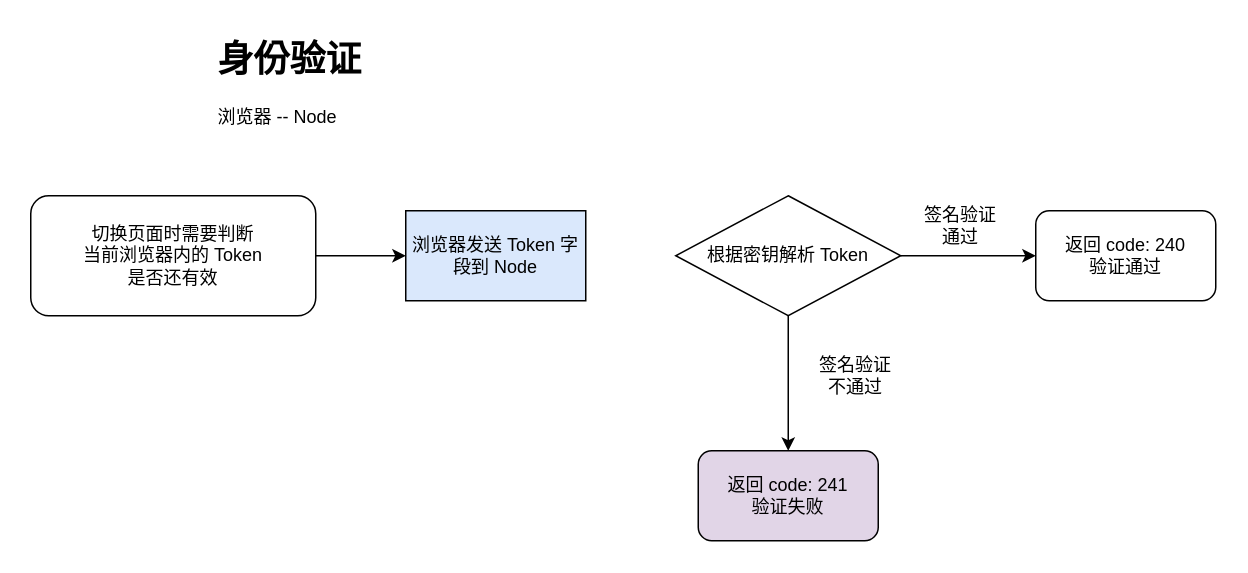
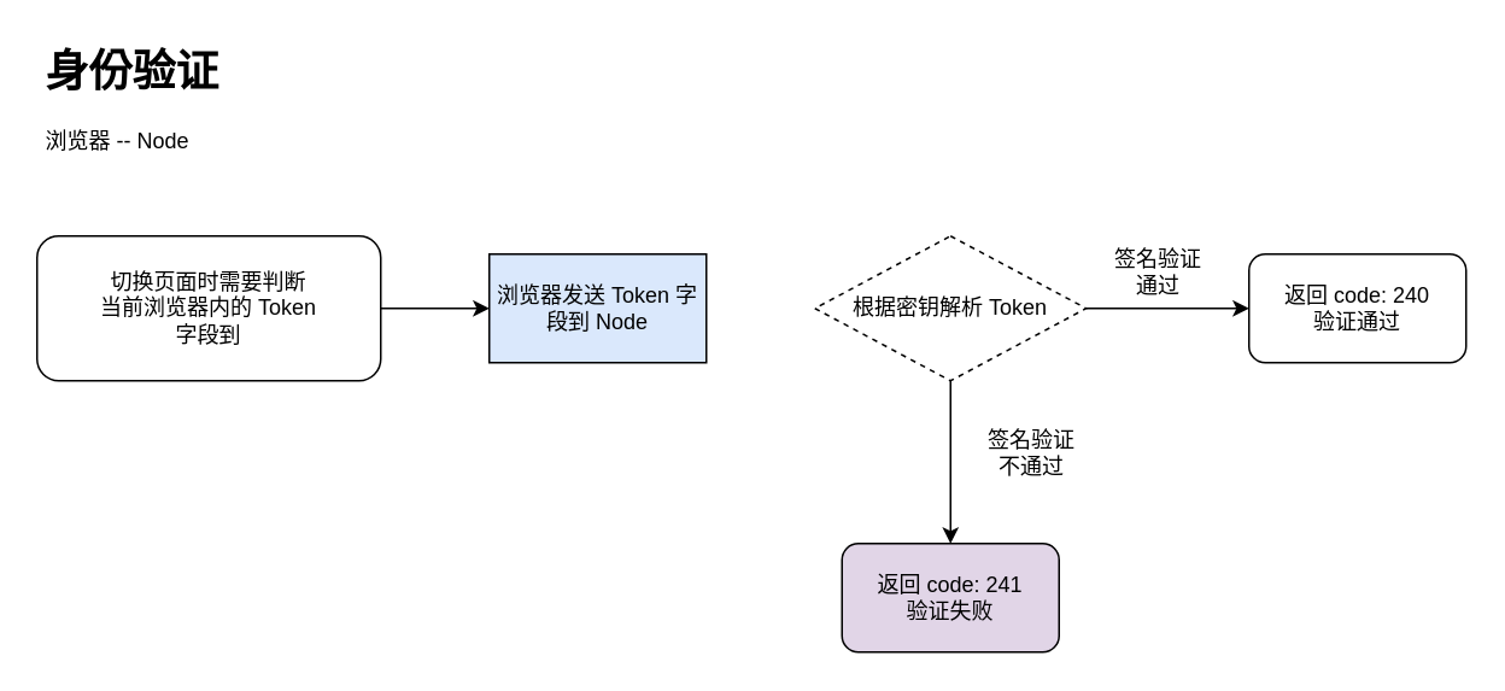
  <mxCell id="0" />
  <mxCell id="1" parent="0" />
- <mxCell id="2" value="&lt;h1&gt;身份验证&lt;/h1&gt;&lt;p&gt;浏览器 -- Node&lt;/p&gt;" style="text;html=1;strokeColor=none;fillColor=none;spacing=5;spacingTop=-20;whiteSpace=wrap;overflow=hidden;rounded=0;" vertex="1" parent="1"><mxGeometry x="140" y="20" width="190" height="80" as="geometry" /></mxCell>
+ <mxCell id="2" value="&lt;h1&gt;身份验证&lt;/h1&gt;&lt;p&gt;浏览器 -- Node&lt;/p&gt;" style="text;html=1;strokeColor=none;fillColor=none;spacing=5;spacingTop=-20;whiteSpace=wrap;overflow=hidden;rounded=0;" vertex="1" parent="1"><mxGeometry x="20" y="20" width="190" height="80" as="geometry" /></mxCell>
  <mxCell id="3" style="edgeStyle=orthogonalEdgeStyle;rounded=0;orthogonalLoop=1;jettySize=auto;html=1;entryX=0;entryY=0.5;entryDx=0;entryDy=0;" edge="1" parent="1" source="4" target="5"><mxGeometry relative="1" as="geometry" /></mxCell>
- <mxCell id="4" value="切换页面时需要判断&lt;br&gt;当前浏览器内的 Token &lt;br&gt;是否还有效" style="rounded=1;whiteSpace=wrap;html=1;" vertex="1" parent="1"><mxGeometry x="20" y="130" width="190" height="80" as="geometry" /></mxCell>
+ <mxCell id="4" value="切换页面时需要判断&lt;br&gt;当前浏览器内的 Token &lt;br&gt;字段到" style="rounded=1;whiteSpace=wrap;html=1;" vertex="1" parent="1"><mxGeometry x="20" y="130" width="190" height="80" as="geometry" /></mxCell>
  <mxCell id="5" value="浏览器发送 Token 字段到 Node" style="rounded=0;whiteSpace=wrap;html=1;fillColor=#dae8fc;" vertex="1" parent="1"><mxGeometry x="270" y="140" width="120" height="60" as="geometry" /></mxCell>
  <mxCell id="6" style="edgeStyle=orthogonalEdgeStyle;rounded=0;orthogonalLoop=1;jettySize=auto;html=1;" edge="1" parent="1" source="8"><mxGeometry relative="1" as="geometry"><mxPoint x="690" y="170" as="targetPoint" /></mxGeometry></mxCell>
  <mxCell id="7" style="edgeStyle=orthogonalEdgeStyle;rounded=0;orthogonalLoop=1;jettySize=auto;html=1;" edge="1" parent="1" source="8"><mxGeometry relative="1" as="geometry"><mxPoint x="525" y="300" as="targetPoint" /></mxGeometry></mxCell>
- <mxCell id="8" value="根据密钥解析 Token" style="rhombus;whiteSpace=wrap;html=1;" vertex="1" parent="1"><mxGeometry x="450" y="130" width="150" height="80" as="geometry" /></mxCell>
+ <mxCell id="8" value="根据密钥解析 Token" style="rhombus;whiteSpace=wrap;html=1;dashed=1;" vertex="1" parent="1"><mxGeometry x="450" y="130" width="150" height="80" as="geometry" /></mxCell>
  <mxCell id="9" value="签名验证&lt;br&gt;不通过" style="text;html=1;strokeColor=none;fillColor=none;align=center;verticalAlign=middle;whiteSpace=wrap;rounded=0;" vertex="1" parent="1"><mxGeometry x="530" y="240" width="80" height="20" as="geometry" /></mxCell>
  <mxCell id="10" value="签名验证&lt;br&gt;通过" style="text;html=1;strokeColor=none;fillColor=none;align=center;verticalAlign=middle;whiteSpace=wrap;rounded=0;" vertex="1" parent="1"><mxGeometry x="600" y="140" width="80" height="20" as="geometry" /></mxCell>
  <mxCell id="11" value="返回 code: 241&lt;br&gt;验证失败" style="rounded=1;whiteSpace=wrap;html=1;fillColor=#e1d5e7;" vertex="1" parent="1"><mxGeometry x="465" y="300" width="120" height="60" as="geometry" /></mxCell>
  <mxCell id="12" value="返回 code: 240&lt;br&gt;验证通过" style="rounded=1;whiteSpace=wrap;html=1;" vertex="1" parent="1"><mxGeometry x="690" y="140" width="120" height="60" as="geometry" /></mxCell>
